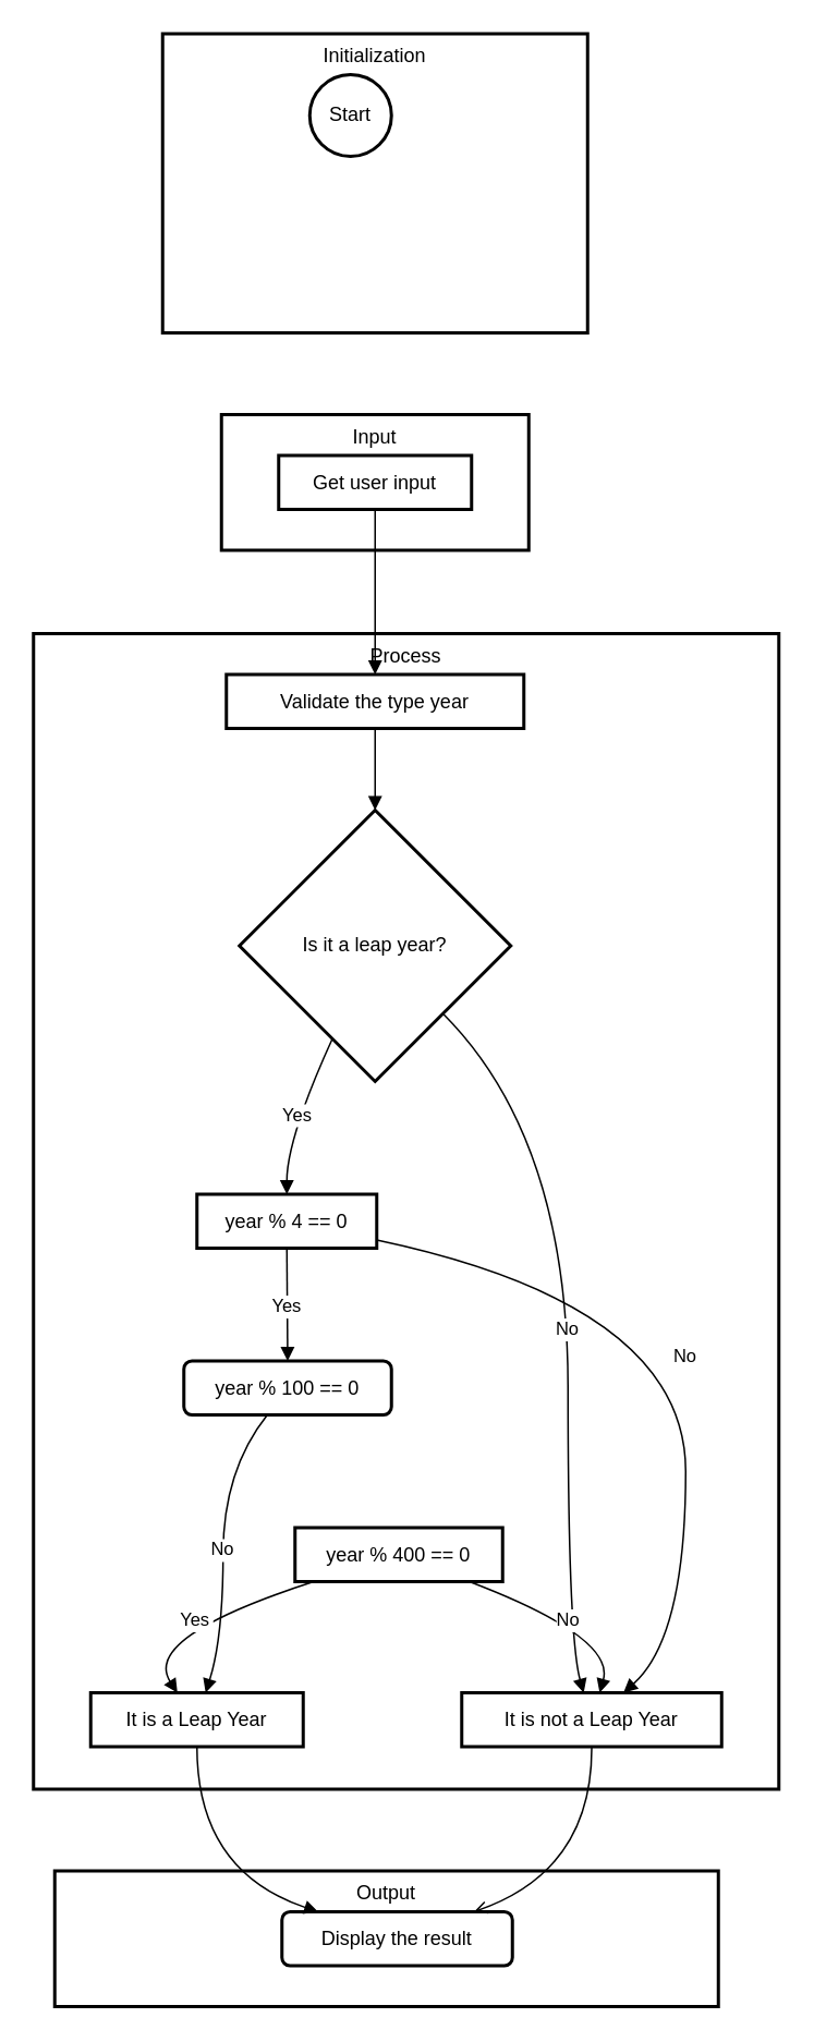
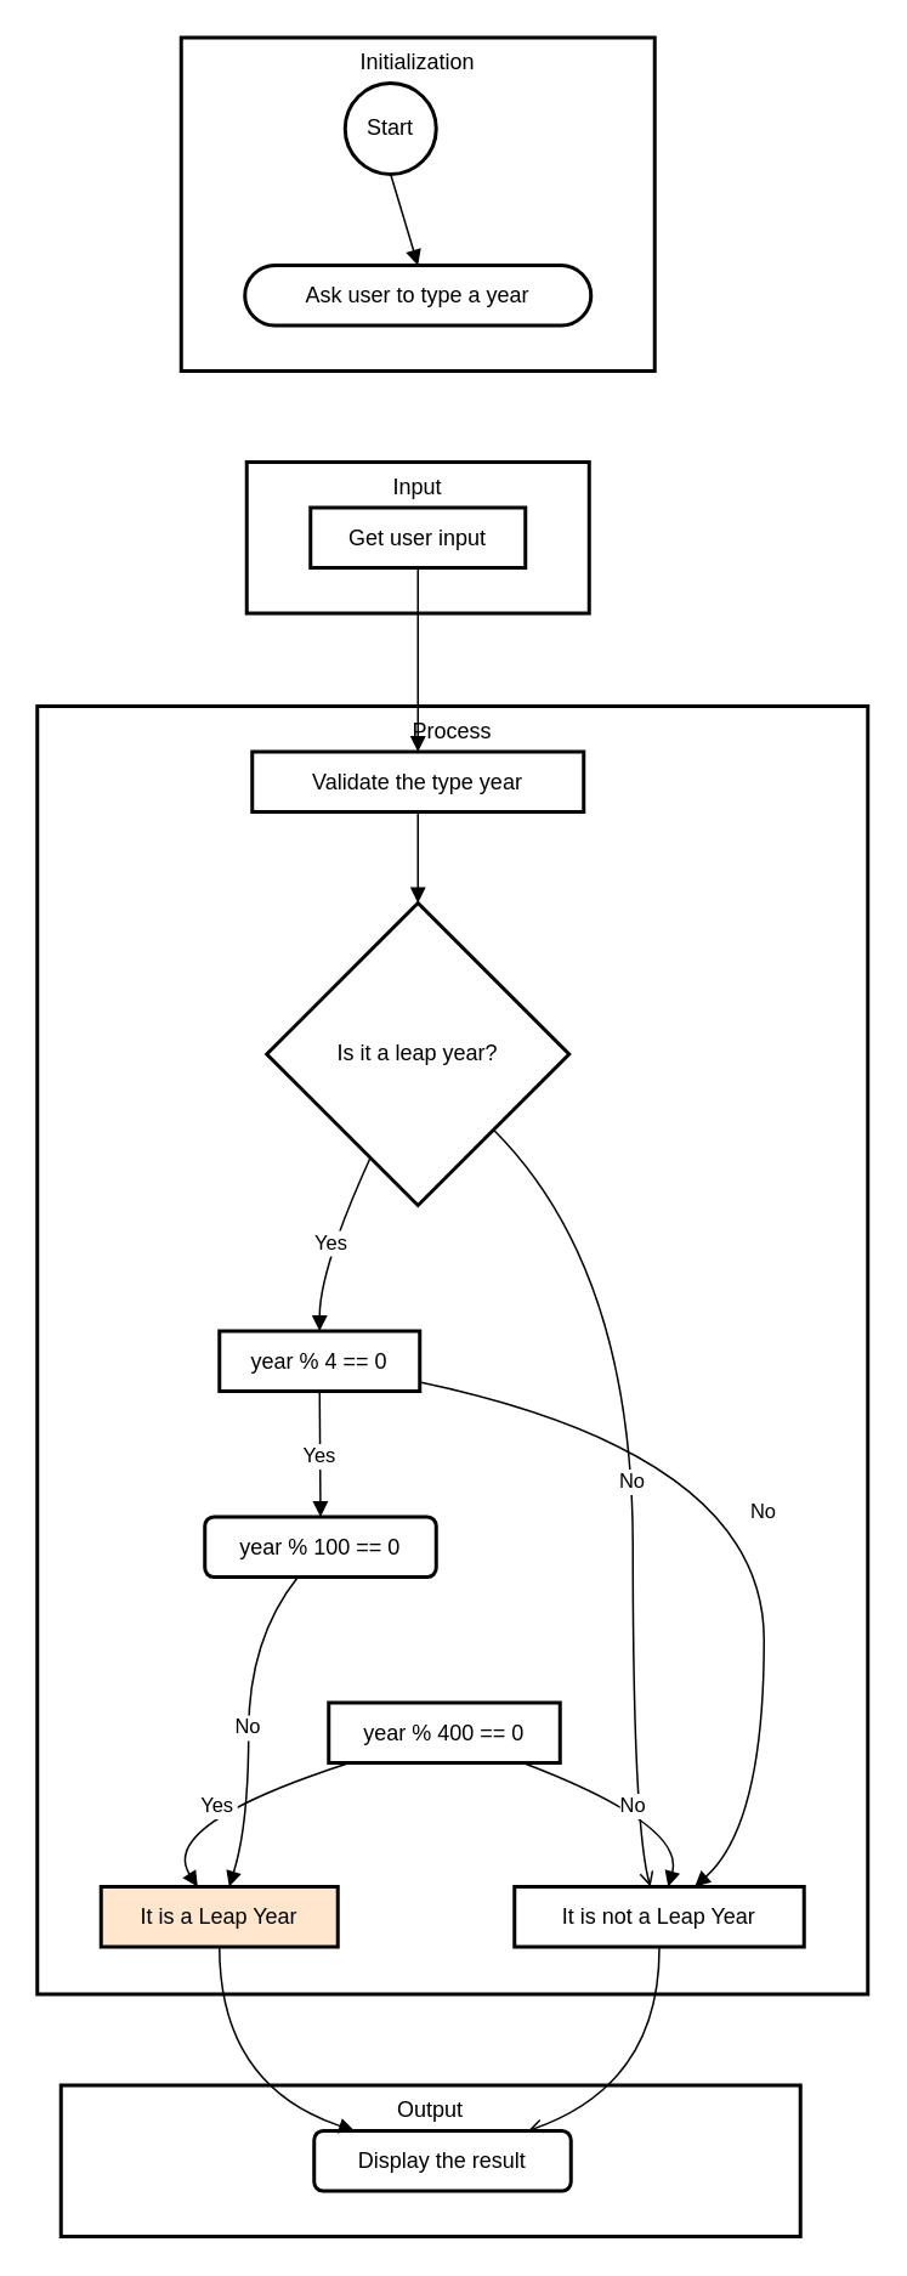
  <mxCell id="0" />
  <mxCell id="1" parent="0" />
  <mxCell id="2" value="Output" style="whiteSpace=wrap;strokeWidth=2;verticalAlign=top;" vertex="1" parent="1"><mxGeometry x="33" y="1144" width="406" height="83" as="geometry" /></mxCell>
  <mxCell id="3" value="Display the result" style="whiteSpace=wrap;strokeWidth=2;rounded=1;" vertex="1" parent="1"><mxGeometry x="172" y="1169" width="141" height="33" as="geometry" /></mxCell>
  <mxCell id="4" value="Process" style="whiteSpace=wrap;strokeWidth=2;verticalAlign=top;" vertex="1" parent="1"><mxGeometry y="387" width="456" height="707" as="geometry" x="20" /></mxCell>
  <mxCell id="5" value="Is it a leap year?" style="rhombus;strokeWidth=2;whiteSpace=wrap;" vertex="1" parent="1"><mxGeometry x="146" y="495" width="166" height="166" as="geometry" /></mxCell>
  <mxCell id="6" value="Validate the type year" style="whiteSpace=wrap;strokeWidth=2;" vertex="1" parent="1"><mxGeometry x="138" y="412" width="182" height="33" as="geometry" /></mxCell>
  <mxCell id="7" value="year % 4 == 0" style="whiteSpace=wrap;strokeWidth=2;" vertex="1" parent="1"><mxGeometry x="120" y="730" width="110" height="33" as="geometry" /></mxCell>
  <mxCell id="8" value="year % 100 == 0" style="whiteSpace=wrap;strokeWidth=2;rounded=1;" vertex="1" parent="1"><mxGeometry x="112" y="832" width="127" height="33" as="geometry" /></mxCell>
  <mxCell id="9" value="year % 400 == 0" style="whiteSpace=wrap;strokeWidth=2;" vertex="1" parent="1"><mxGeometry x="180" y="934" width="127" height="33" as="geometry" /></mxCell>
- <mxCell id="10" value="It is a Leap Year" style="whiteSpace=wrap;strokeWidth=2;" vertex="1" parent="1"><mxGeometry x="55" y="1035" width="130" height="33" as="geometry" /></mxCell>
+ <mxCell id="10" value="It is a Leap Year" style="whiteSpace=wrap;strokeWidth=2;fillColor=#ffe6cc;" vertex="1" parent="1"><mxGeometry x="55" y="1035" width="130" height="33" as="geometry" /></mxCell>
  <mxCell id="11" value="It is not a Leap Year" style="whiteSpace=wrap;strokeWidth=2;" vertex="1" parent="1"><mxGeometry x="282" y="1035" width="159" height="33" as="geometry" /></mxCell>
  <mxCell id="12" value="Input" style="whiteSpace=wrap;strokeWidth=2;verticalAlign=top;" vertex="1" parent="1"><mxGeometry x="135" y="253" width="188" height="83" as="geometry" /></mxCell>
  <mxCell id="13" value="Get user input" style="whiteSpace=wrap;strokeWidth=2;" vertex="1" parent="1"><mxGeometry x="170" y="278" width="118" height="33" as="geometry" /></mxCell>
  <mxCell id="14" value="Initialization" style="whiteSpace=wrap;strokeWidth=2;verticalAlign=top;" vertex="1" parent="1"><mxGeometry x="99" width="260" height="183" as="geometry" y="20" /></mxCell>
  <mxCell id="15" value="Start" style="ellipse;aspect=fixed;strokeWidth=2;whiteSpace=wrap;" vertex="1" parent="1"><mxGeometry x="189" y="45" width="50" height="50" as="geometry" /></mxCell>
+ <mxCell id="16" value="Ask user to type a year" style="rounded=1;whiteSpace=wrap;arcSize=50;strokeWidth=2;" vertex="1" parent="1"><mxGeometry x="134" y="145" width="190" height="33" as="geometry" /></mxCell>
+ <mxCell id="17" value="" style="curved=1;startArrow=none;endArrow=block;exitX=0.5;exitY=1;entryX=0.5;entryY=0;" edge="1" parent="1" source="15" target="16"><mxGeometry relative="1" as="geometry"><Array as="points" /></mxGeometry></mxCell>
  <mxCell id="18" value="" style="curved=1;startArrow=none;endArrow=block;exitX=0.5;exitY=1.03;entryX=0.5;entryY=0;" edge="1" parent="1" source="13" target="6"><mxGeometry relative="1" as="geometry"><Array as="points" /></mxGeometry></mxCell>
  <mxCell id="19" value="" style="curved=1;startArrow=none;endArrow=block;exitX=0.5;exitY=1.01;entryX=0.5;entryY=0;" edge="1" parent="1" source="6" target="5"><mxGeometry relative="1" as="geometry"><Array as="points" /></mxGeometry></mxCell>
- <mxCell id="20" value="No" style="curved=1;startArrow=none;endArrow=block;exitX=1;exitY=1;entryX=0.47;entryY=0.01;" edge="1" parent="1" source="5" target="11"><mxGeometry relative="1" as="geometry"><Array as="points"><mxPoint x="347" y="696" /><mxPoint x="347" y="1001" /></Array></mxGeometry></mxCell>
+ <mxCell id="20" value="No" style="curved=1;startArrow=none;endArrow=open;exitX=1;exitY=1;entryX=0.47;entryY=0.01;" edge="1" parent="1" source="5" target="11"><mxGeometry relative="1" as="geometry"><Array as="points"><mxPoint x="347" y="696" /><mxPoint x="347" y="1001" /></Array></mxGeometry></mxCell>
  <mxCell id="21" value="Yes" style="curved=1;startArrow=none;endArrow=block;exitX=0.27;exitY=1;entryX=0.5;entryY=0;" edge="1" parent="1" source="5" target="7"><mxGeometry relative="1" as="geometry"><Array as="points"><mxPoint x="175" y="696" /></Array></mxGeometry></mxCell>
  <mxCell id="22" value="Yes" style="curved=1;startArrow=none;endArrow=block;exitX=0.5;exitY=1.01;entryX=0.5;entryY=-0.01;" edge="1" parent="1" source="7" target="8"><mxGeometry relative="1" as="geometry"><Array as="points" /></mxGeometry></mxCell>
  <mxCell id="23" value="Yes" style="curved=1;startArrow=none;endArrow=block;exitX=0.09;exitY=1;entryX=0.41;entryY=0.01;" edge="1" parent="1" source="9" target="10"><mxGeometry relative="1" as="geometry"><Array as="points"><mxPoint x="86" y="1001" /></Array></mxGeometry></mxCell>
  <mxCell id="24" value="No" style="curved=1;startArrow=none;endArrow=block;exitX=0.84;exitY=1;entryX=0.53;entryY=0.01;" edge="1" parent="1" source="9" target="11"><mxGeometry relative="1" as="geometry"><Array as="points"><mxPoint x="376" y="1001" /></Array></mxGeometry></mxCell>
  <mxCell id="25" value="No" style="curved=1;startArrow=none;endArrow=block;exitX=0.4;exitY=1.01;entryX=0.54;entryY=0.01;" edge="1" parent="1" source="8" target="10"><mxGeometry relative="1" as="geometry"><Array as="points"><mxPoint x="136" y="899" /><mxPoint x="136" y="1001" /></Array></mxGeometry></mxCell>
  <mxCell id="26" value="No" style="curved=1;startArrow=none;endArrow=block;exitX=1;exitY=0.85;entryX=0.62;entryY=0.01;" edge="1" parent="1" source="7" target="11"><mxGeometry relative="1" as="geometry"><Array as="points"><mxPoint x="419" y="798" /><mxPoint x="419" y="1001" /></Array></mxGeometry></mxCell>
  <mxCell id="27" value="" style="curved=1;startArrow=none;endArrow=block;exitX=0.5;exitY=1.02;entryX=0.15;entryY=-0.01;" edge="1" parent="1" source="10" target="3"><mxGeometry relative="1" as="geometry"><Array as="points"><mxPoint x="120" y="1144" /></Array></mxGeometry></mxCell>
  <mxCell id="28" value="" style="curved=1;startArrow=none;endArrow=open;exitX=0.5;exitY=1.02;entryX=0.84;entryY=-0.01;" edge="1" parent="1" source="11" target="3"><mxGeometry relative="1" as="geometry"><Array as="points"><mxPoint x="362" y="1144" /></Array></mxGeometry></mxCell>
